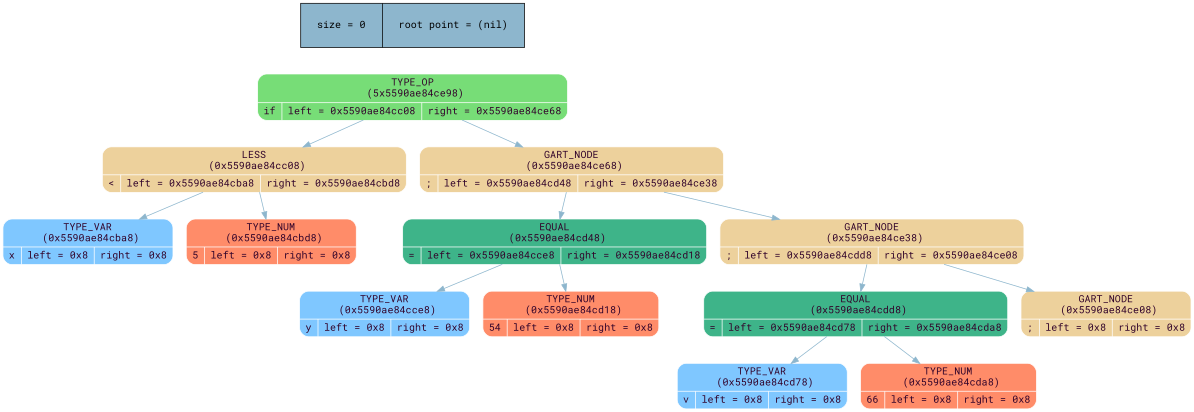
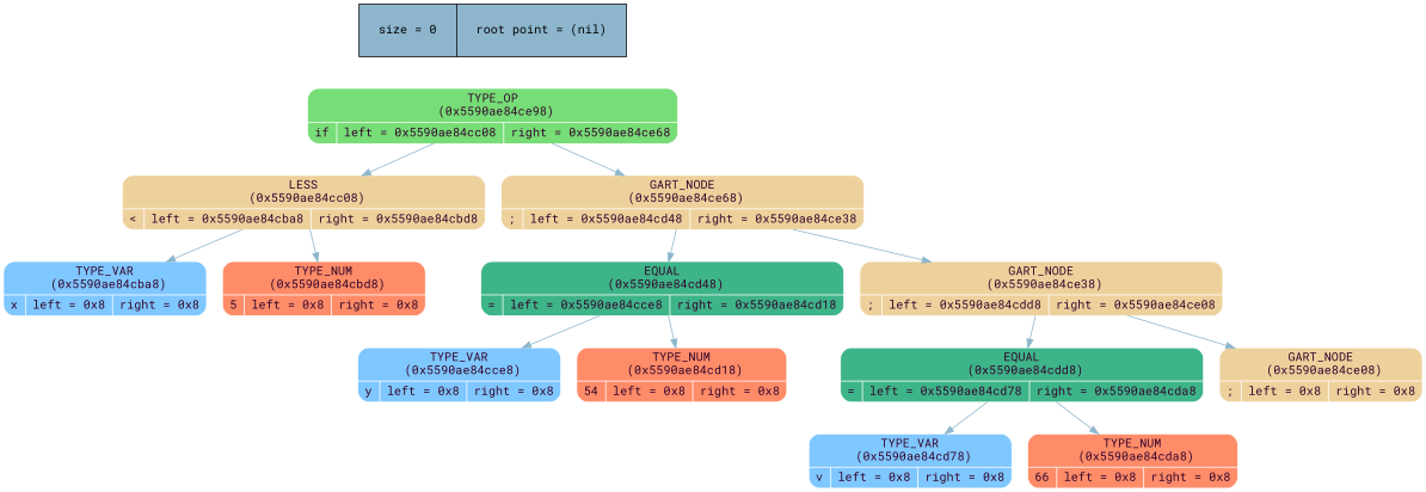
  digraph {
    fontname="Roboto Mono"
    splines=true
    node [fillcolor="#EDD19C" fontname="Roboto Mono" shape=Mrecord style=filled color=white fontcolor="#31032A"]
    edge [color="#8DB6CD" constraint=true fillcolor="#8DB6CD" fontname="Roboto Mono"]
    n1 [fillcolor="#8DB6CD" label=" size = 0 | root point = (nil)" margin="0.3*0.3" shape=record color="" fontcolor=""]
-   n2 [fillcolor="#77DD77" label="{TYPE_OP\n (5x5590ae84ce98)| {if |left = 0x5590ae84cc08 |right = 0x5590ae84ce68}}"]
+   n2 [fillcolor="#77DD77" label="{TYPE_OP\n (0x5590ae84ce98)| {if |left = 0x5590ae84cc08 |right = 0x5590ae84ce68}}"]
    n3 [label="{LESS\n (0x5590ae84cc08)| {\< |left = 0x5590ae84cba8 |right = 0x5590ae84cbd8}}"]
    n4 [label="{GART_NODE\n (0x5590ae84ce68)| {; |left = 0x5590ae84cd48 |right = 0x5590ae84ce38}}"]
    n5 [fillcolor="#7FC7FF" label="{TYPE_VAR\n (0x5590ae84cba8)| {x |left = 0x8 |right = 0x8}}"]
    n6 [fillcolor="#FF8C69" label="{TYPE_NUM\n (0x5590ae84cbd8)| {5 |left = 0x8 |right = 0x8}}"]
    n7 [fillcolor="#3EB489" label="{EQUAL\n (0x5590ae84cd48)| {= |left = 0x5590ae84cce8 |right = 0x5590ae84cd18}}"]
    n8 [label="{GART_NODE\n (0x5590ae84ce38)| {; |left = 0x5590ae84cdd8 |right = 0x5590ae84ce08}}"]
    n9 [fillcolor="#7FC7FF" label="{TYPE_VAR\n (0x5590ae84cce8)| {y |left = 0x8 |right = 0x8}}"]
    n10 [fillcolor="#FF8C69" label="{TYPE_NUM\n (0x5590ae84cd18)| {54 |left = 0x8 |right = 0x8}}"]
    n11 [fillcolor="#3EB489" label="{EQUAL\n (0x5590ae84cdd8)| {= |left = 0x5590ae84cd78 |right = 0x5590ae84cda8}}"]
    n12 [label="{GART_NODE\n (0x5590ae84ce08)| {; |left = 0x8 |right = 0x8}}"]
    n13 [fillcolor="#7FC7FF" label="{TYPE_VAR\n (0x5590ae84cd78)| {v |left = 0x8 |right = 0x8}}"]
    n14 [fillcolor="#FF8C69" label="{TYPE_NUM\n (0x5590ae84cda8)| {66 |left = 0x8 |right = 0x8}}"]
    subgraph sub_1 {
      rank=source
      n1
    }
    n2 -> n3
    n2 -> n4
    n3 -> n5
    n3 -> n6
    n4 -> n7
    n4 -> n8
    n7 -> n9
    n7 -> n10
    n8 -> n11
    n8 -> n12
    n11 -> n13
    n11 -> n14
  }
